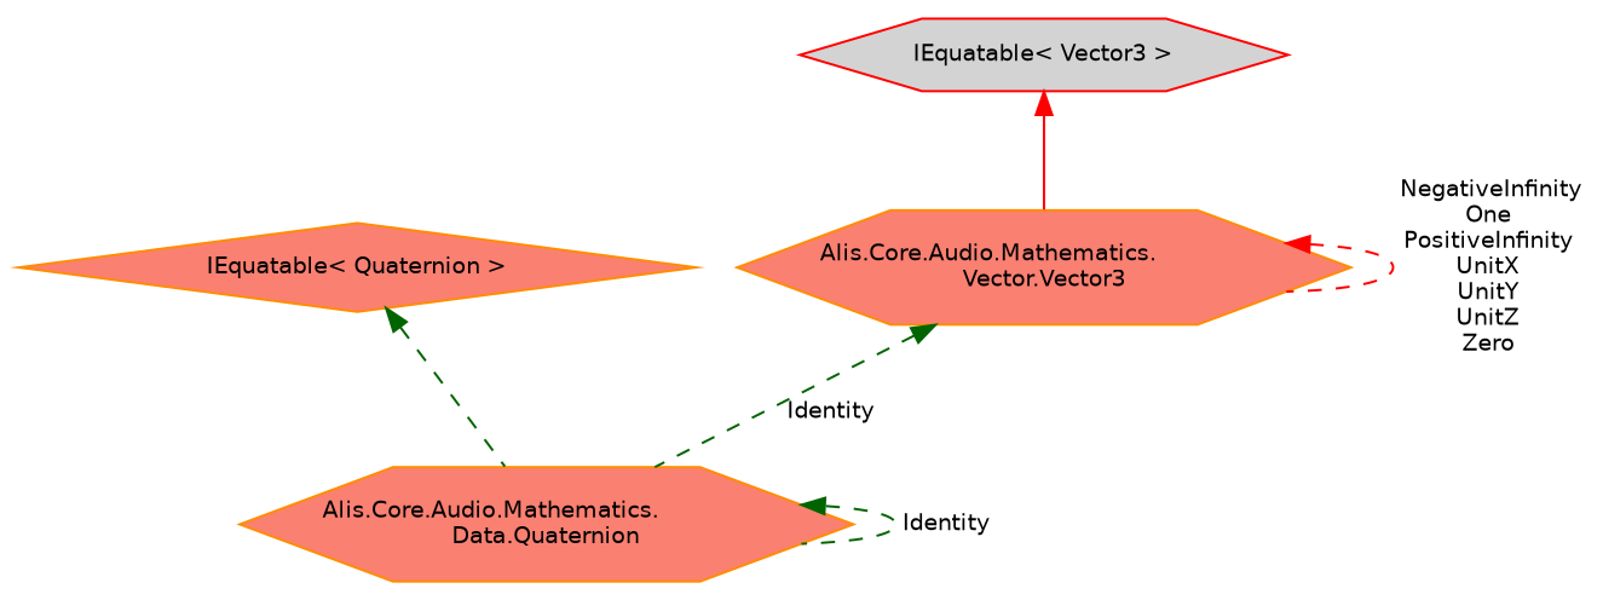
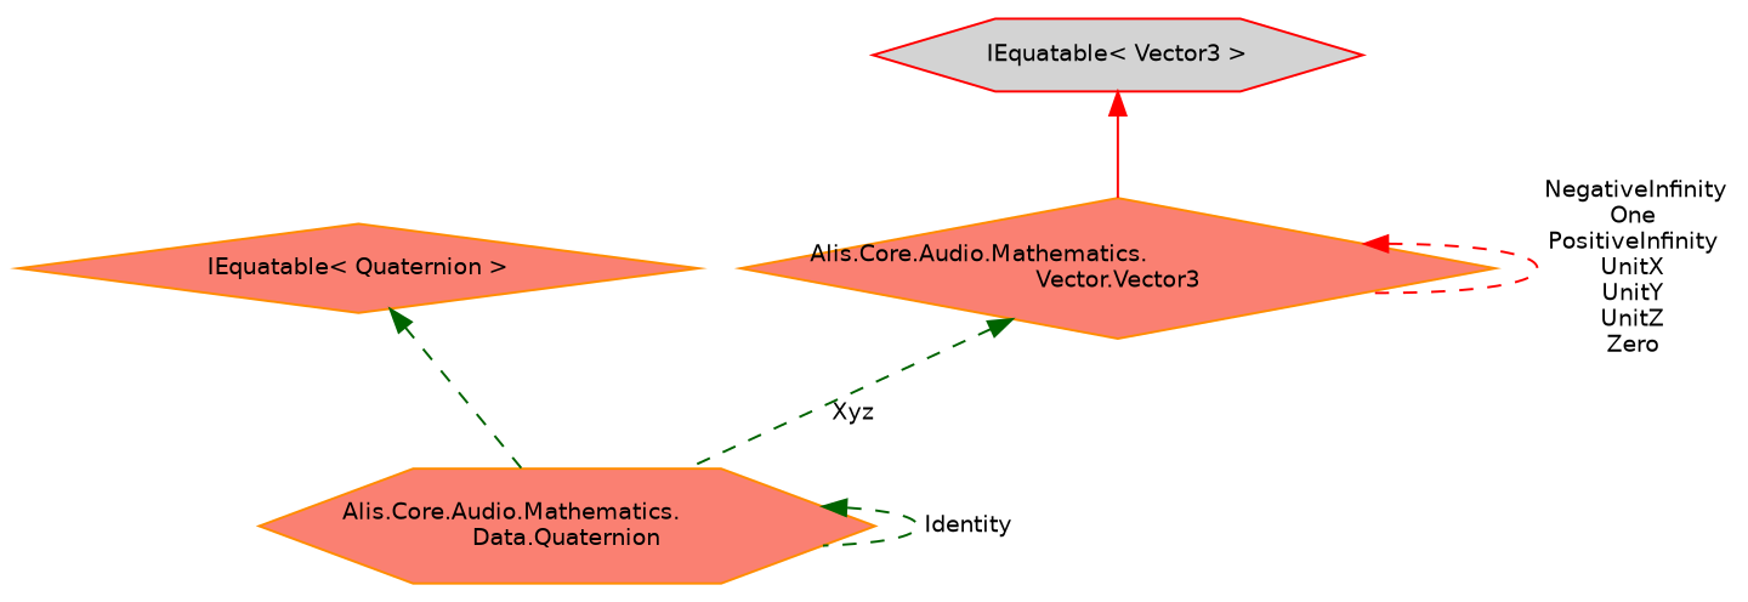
  digraph {
    node [color=darkorange fillcolor=salmon fontname=Helvetica fontsize=10 shape=hexagon style=filled]
    edge [color=darkgreen dir=back fontname=Helvetica fontsize=10 labelfontname=Helvetica labelfontsize=10 style=dashed]
    n1 [fontcolor=black height=0.2 label="Alis.Core.Audio.Mathematics.\lData.Quaternion" width=0.4]
    n2 [height=0.2 label="IEquatable\< Quaternion \>" shape=diamond width=0.4]
-   n3 [height=0.2 label="Alis.Core.Audio.Mathematics.\lVector.Vector3" width=0.4]
+   n3 [height=0.2 label="Alis.Core.Audio.Mathematics.\lVector.Vector3" shape=diamond width=0.4]
    n4 [color=red fillcolor=lightgrey height=0.2 label="IEquatable\< Vector3 \>" width=0.4]
    n1 -> n1 [label=" Identity"]
    n2 -> n1
-   n3 -> n1 [label=" Identity"]
+   n3 -> n1 [label=" Xyz"]
    n3 -> n3 [color=red label=" NegativeInfinity\nOne\nPositiveInfinity\nUnitX\nUnitY\nUnitZ\nZero"]
    n4 -> n3 [color=red style=solid]
  }
